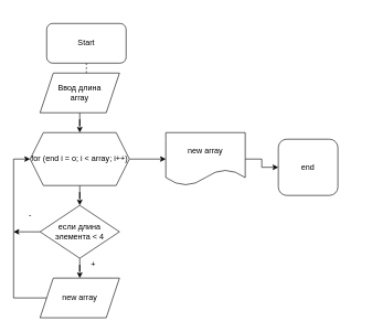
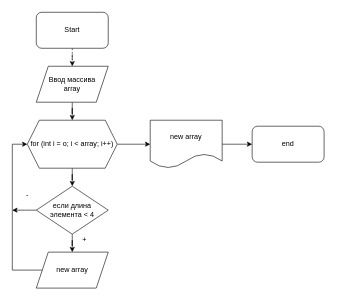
  <mxCell id="0" />
  <mxCell id="1" parent="0" />
  <mxCell id="2" value="" style="edgeStyle=orthogonalEdgeStyle;rounded=0;orthogonalLoop=1;jettySize=auto;html=1;dashed=1;" edge="1" parent="1" source="3" target="5"><mxGeometry relative="1" as="geometry" /></mxCell>
- <mxCell id="3" value="Start" style="rounded=1;whiteSpace=wrap;html=1;" vertex="1" parent="1"><mxGeometry x="70" y="35" width="120" height="60" as="geometry" /></mxCell>
+ <mxCell id="3" value="Start" style="rounded=1;whiteSpace=wrap;html=1;" vertex="1" parent="1"><mxGeometry x="60" y="20" width="120" height="60" as="geometry" /></mxCell>
  <mxCell id="4" value="" style="edgeStyle=orthogonalEdgeStyle;rounded=0;orthogonalLoop=1;jettySize=auto;html=1;" edge="1" parent="1" source="5" target="11"><mxGeometry relative="1" as="geometry" /></mxCell>
- <mxCell id="5" value="Ввод длина &lt;br&gt;array" style="shape=parallelogram;perimeter=parallelogramPerimeter;whiteSpace=wrap;html=1;fixedSize=1;" vertex="1" parent="1"><mxGeometry x="60" y="110" width="120" height="60" as="geometry" /></mxCell>
+ <mxCell id="5" value="Ввод массива &lt;br&gt;array" style="shape=parallelogram;perimeter=parallelogramPerimeter;whiteSpace=wrap;html=1;fixedSize=1;" vertex="1" parent="1"><mxGeometry x="60" y="110" width="120" height="60" as="geometry" /></mxCell>
  <mxCell id="6" value="" style="edgeStyle=orthogonalEdgeStyle;rounded=0;orthogonalLoop=1;jettySize=auto;html=1;" edge="1" parent="1" source="8" target="13"><mxGeometry relative="1" as="geometry" /></mxCell>
  <mxCell id="7" style="edgeStyle=orthogonalEdgeStyle;rounded=0;orthogonalLoop=1;jettySize=auto;html=1;" edge="1" parent="1" source="8"><mxGeometry relative="1" as="geometry"><mxPoint x="20" y="350" as="targetPoint" /></mxGeometry></mxCell>
  <mxCell id="8" value="если длина элемента &amp;lt; 4" style="rhombus;whiteSpace=wrap;html=1;" vertex="1" parent="1"><mxGeometry x="60" y="310" width="120" height="80" as="geometry" /></mxCell>
  <mxCell id="9" value="" style="edgeStyle=orthogonalEdgeStyle;rounded=0;orthogonalLoop=1;jettySize=auto;html=1;" edge="1" parent="1" source="11" target="8"><mxGeometry relative="1" as="geometry" /></mxCell>
  <mxCell id="10" value="" style="edgeStyle=orthogonalEdgeStyle;rounded=0;orthogonalLoop=1;jettySize=auto;html=1;" edge="1" parent="1" source="11" target="17"><mxGeometry relative="1" as="geometry" /></mxCell>
- <mxCell id="11" value="for (end i = o; i &amp;lt; array; i++)" style="shape=hexagon;perimeter=hexagonPerimeter2;whiteSpace=wrap;html=1;fixedSize=1;" vertex="1" parent="1"><mxGeometry x="45" y="200" width="150" height="80" as="geometry" /></mxCell>
+ <mxCell id="11" value="for (int i = o; i &amp;lt; array; i++)" style="shape=hexagon;perimeter=hexagonPerimeter2;whiteSpace=wrap;html=1;fixedSize=1;" vertex="1" parent="1"><mxGeometry x="45" y="200" width="150" height="80" as="geometry" /></mxCell>
  <mxCell id="12" style="edgeStyle=orthogonalEdgeStyle;rounded=0;orthogonalLoop=1;jettySize=auto;html=1;entryX=0;entryY=0.5;entryDx=0;entryDy=0;" edge="1" parent="1" source="13" target="11"><mxGeometry relative="1" as="geometry"><Array as="points"><mxPoint x="20" y="450" /><mxPoint x="20" y="240" /></Array></mxGeometry></mxCell>
  <mxCell id="13" value="new array" style="shape=parallelogram;perimeter=parallelogramPerimeter;whiteSpace=wrap;html=1;fixedSize=1;" vertex="1" parent="1"><mxGeometry x="60" y="420" width="120" height="60" as="geometry" /></mxCell>
  <mxCell id="14" value="+" style="text;html=1;align=center;verticalAlign=middle;resizable=0;points=[];autosize=1;strokeColor=none;fillColor=none;" vertex="1" parent="1"><mxGeometry x="125" y="385" width="30" height="30" as="geometry" /></mxCell>
  <mxCell id="15" value="-" style="text;html=1;align=center;verticalAlign=middle;resizable=0;points=[];autosize=1;strokeColor=none;fillColor=none;" vertex="1" parent="1"><mxGeometry x="30" y="310" width="30" height="30" as="geometry" /></mxCell>
  <mxCell id="16" value="" style="edgeStyle=orthogonalEdgeStyle;rounded=0;orthogonalLoop=1;jettySize=auto;html=1;" edge="1" parent="1" source="17" target="18"><mxGeometry relative="1" as="geometry" /></mxCell>
  <mxCell id="17" value="new array" style="shape=document;whiteSpace=wrap;html=1;boundedLbl=1;" vertex="1" parent="1"><mxGeometry x="250" y="200" width="120" height="80" as="geometry" /></mxCell>
- <mxCell id="18" value="end" style="rounded=1;whiteSpace=wrap;html=1;" vertex="1" parent="1"><mxGeometry x="420" y="210" width="90" height="85" as="geometry" /></mxCell>
+ <mxCell id="18" value="end" style="rounded=1;whiteSpace=wrap;html=1;" vertex="1" parent="1"><mxGeometry x="420" y="210" width="120" height="60" as="geometry" /></mxCell>
